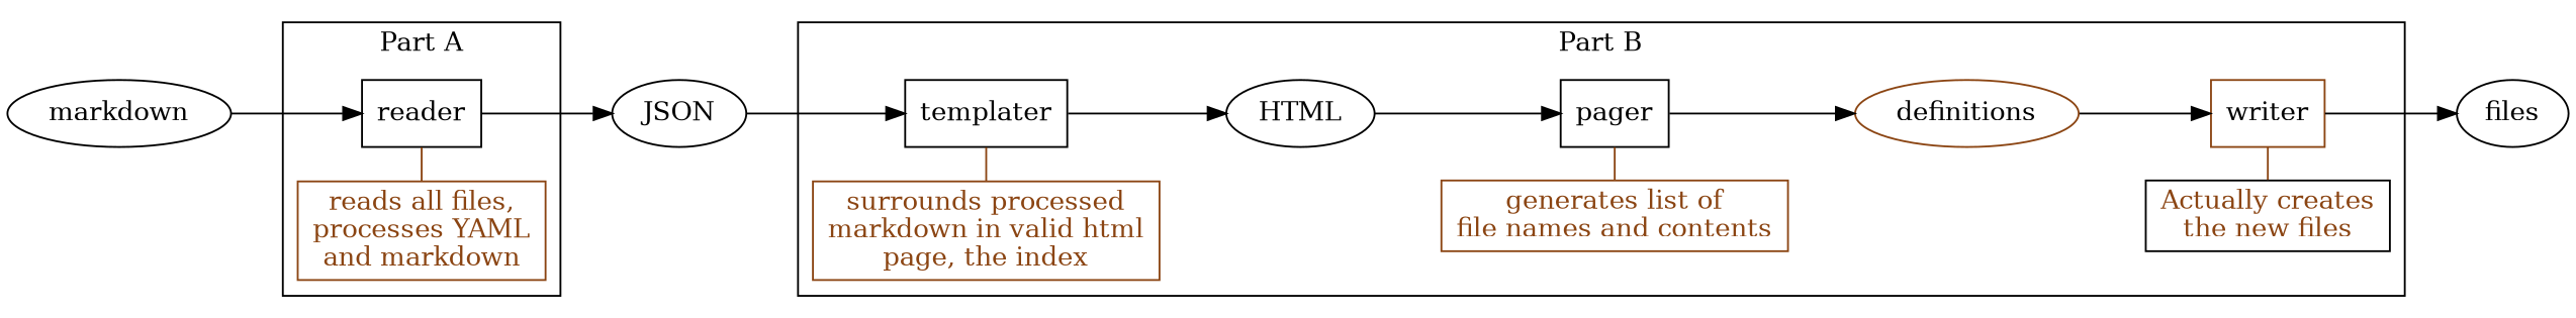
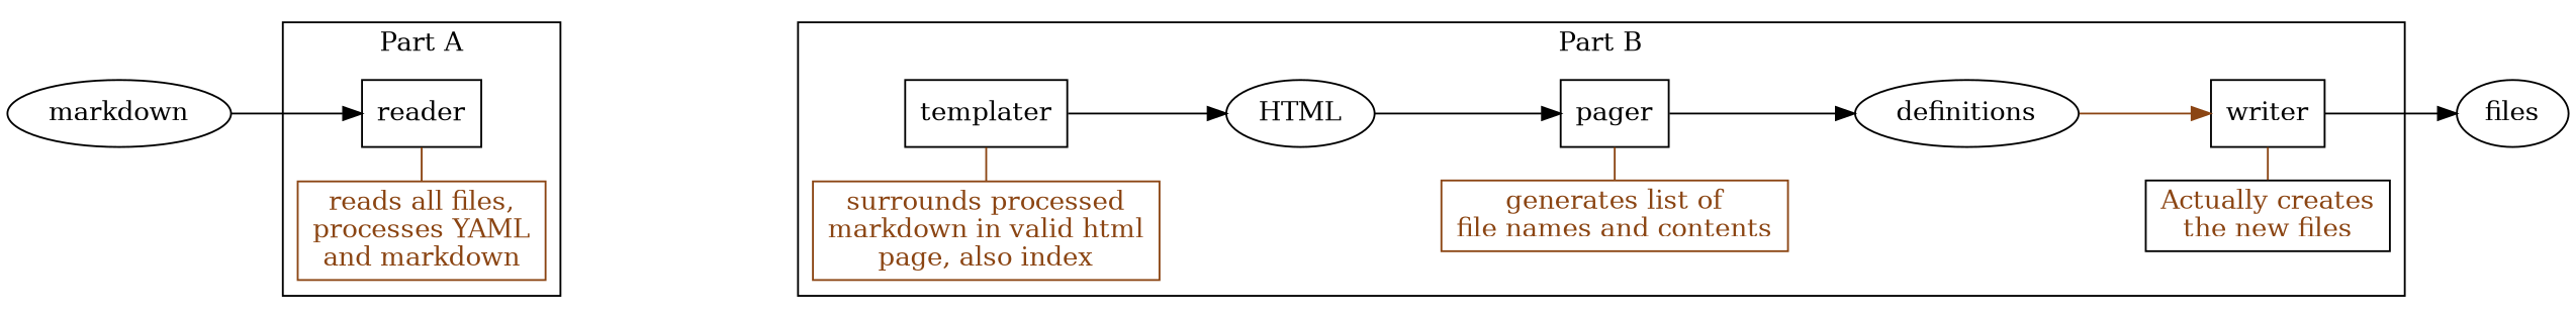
  digraph {
    rankdir=LR
    node [shape=box]
    n1 [color=chocolate4 fontcolor=chocolate4 label="reads all files,\nprocesses YAML\nand markdown"]
    reader
-   n3 [color=chocolate4 fontcolor=chocolate4 label="surrounds processed\nmarkdown in valid html\npage, the index"]
+   n3 [color=chocolate4 fontcolor=chocolate4 label="surrounds processed\nmarkdown in valid html\npage, also index"]
    templater
    n5 [color=chocolate4 fontcolor=chocolate4 label="generates list of\nfile names and contents"]
    pager
    n7 [color=black fontcolor=chocolate4 label="Actually creates\nthe new files"]
-   writer [color=chocolate4]
+   writer
    HTML [shape=""]
-   definitions [color=chocolate4 shape=""]
-   JSON [shape=""]
+   definitions [shape=""]
    files [shape=""]
    markdown [shape=""]
    subgraph cluster_1 {
      label="Part A"
      subgraph sub_2 {
        label="Part A"
        rank=same
        n1
        reader
      }
    }
    subgraph cluster_3 {
      label="Part B"
      HTML
      definitions
      subgraph sub_4 {
        label="Part B"
        rank=same
        n3
        templater
      }
      subgraph sub_5 {
        label="Part B"
        rank=same
        n5
        pager
      }
      subgraph sub_6 {
        label="Part B"
        rank=same
        n7
        writer
      }
    }
    n1 -> reader [arrowhead=none color=chocolate4]
-   reader -> JSON
    n3 -> templater [arrowhead=none color=chocolate4]
    templater -> HTML
    n5 -> pager [arrowhead=none color=chocolate4]
    pager -> definitions
    n7 -> writer [arrowhead=none color=chocolate4]
    writer -> files
    HTML -> pager
-   definitions -> writer
-   JSON -> templater
+   definitions -> writer [color=chocolate4]
    markdown -> reader
  }
